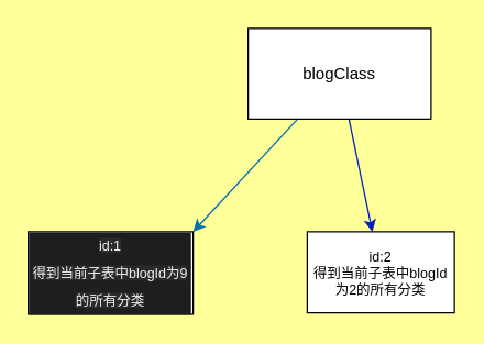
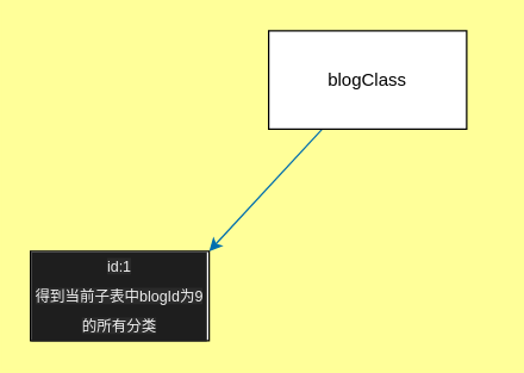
  <mxCell id="0" />
  <mxCell id="1" parent="0" />
- <mxCell id="2" value="" style="edgeStyle=none;html=1;fillColor=#0050ef;strokeColor=#001DBC;curved=1;" parent="1" source="4" target="6" edge="1"><mxGeometry relative="1" as="geometry" /></mxCell>
  <mxCell id="3" style="edgeStyle=none;html=1;entryX=1;entryY=0;entryDx=0;entryDy=0;rounded=0;fillColor=#1ba1e2;strokeColor=#006EAF;" parent="1" source="4" target="5" edge="1"><mxGeometry relative="1" as="geometry" /></mxCell>
  <mxCell id="4" value="blogClass" style="rounded=0;whiteSpace=wrap;html=1;arcSize=50;" parent="1" vertex="1"><mxGeometry x="180" y="20" width="133" height="66" as="geometry" /></mxCell>
  <mxCell id="5" value="&lt;div style=&quot;color: rgb(212, 212, 212); background-color: rgb(30, 30, 30); font-family: consolas, &amp;quot;courier new&amp;quot;, monospace; font-size: 10px; line-height: 19px;&quot;&gt;&lt;div style=&quot;line-height: 19px; font-size: 10px;&quot;&gt;&lt;span style=&quot;color: rgb(240, 240, 240); font-family: helvetica; font-size: 10px; background-color: rgb(42, 42, 42);&quot;&gt;id:1&lt;/span&gt;&lt;br style=&quot;color: rgb(240, 240, 240); font-family: helvetica; font-size: 10px; background-color: rgb(42, 42, 42);&quot;&gt;&lt;span style=&quot;color: rgb(240, 240, 240); font-family: helvetica; font-size: 10px; background-color: rgb(42, 42, 42);&quot;&gt;得到当前子表中blogId为9的所有分类&lt;/span&gt;&lt;br style=&quot;font-size: 10px;&quot;&gt;&lt;/div&gt;&lt;/div&gt;" style="rounded=0;whiteSpace=wrap;html=1;fontSize=10;" parent="1" vertex="1"><mxGeometry x="20" y="168" width="120" height="60" as="geometry" /></mxCell>
- <mxCell id="6" value="id:2&lt;br style=&quot;font-size: 10px;&quot;&gt;得到当前子表中blogId为2的所有分类" style="rounded=0;whiteSpace=wrap;html=1;fontSize=10;" parent="1" vertex="1"><mxGeometry x="223" y="168" width="107" height="59" as="geometry" /></mxCell>
